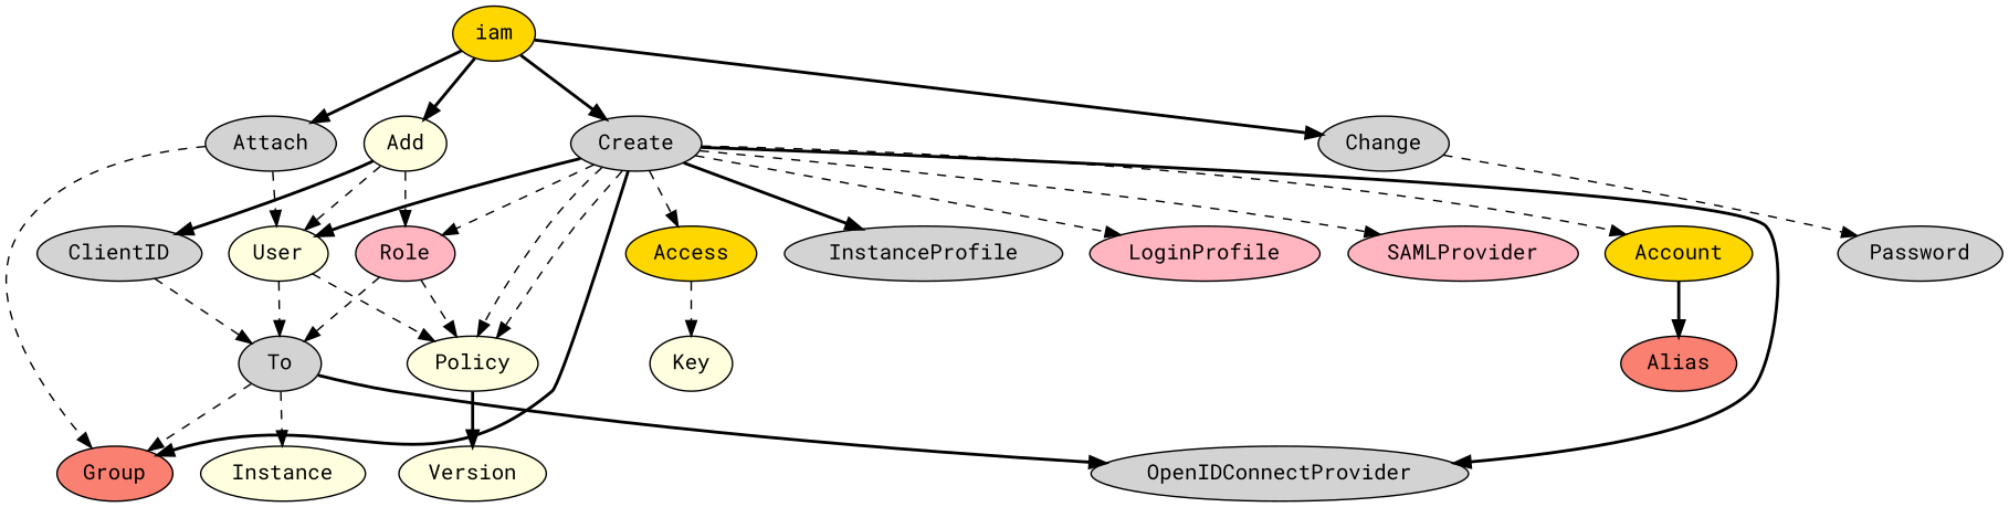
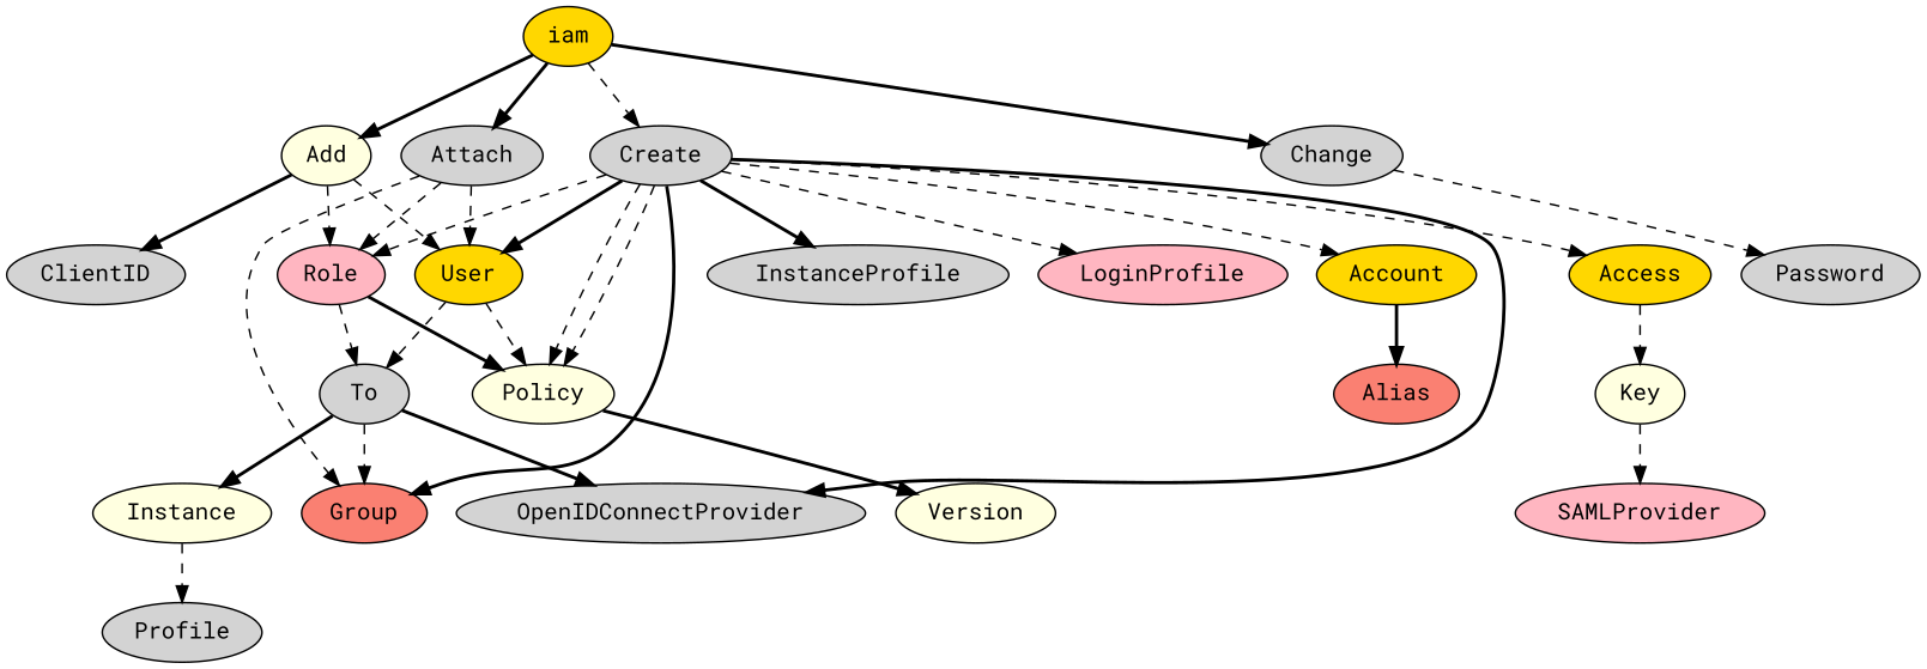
  digraph {
    fontname="Roboto Mono"
    node [fillcolor=lightgrey fontname="Roboto Mono" style=filled]
    edge [fontname="Roboto Mono" style=dashed]
    iam [fillcolor=gold]
    Add [fillcolor=lightyellow]
    Attach
    Change
    Create
    ClientID
    Role [fillcolor=lightpink]
-   User [fillcolor=lightyellow]
+   User [fillcolor=gold]
    Group [fillcolor=salmon]
    Password
    OpenIDConnectProvider
    Policy [fillcolor=lightyellow]
    Access [fillcolor=gold]
    Account [fillcolor=gold]
    InstanceProfile
    LoginProfile [fillcolor=lightpink]
    SAMLProvider [fillcolor=lightpink]
    To
    Instance [fillcolor=lightyellow]
+   Profile
    Version [fillcolor=lightyellow]
    Key [fillcolor=lightyellow]
    Alias [fillcolor=salmon]
    iam -> Add [style=bold]
    iam -> Attach [style=bold]
    iam -> Change [style=bold]
-   iam -> Create [style=bold]
+   iam -> Create
    Add -> ClientID [style=bold]
    Add -> Role
    Add -> User
+   Attach -> Role
    Attach -> User
    Attach -> Group
    Change -> Password
    Create -> Role
    Create -> User [style=bold]
    Create -> Group [style=bold]
    Create -> OpenIDConnectProvider [style=bold]
    Create -> Policy
    Create -> Policy
    Create -> Access
    Create -> Account
    Create -> InstanceProfile [style=bold]
    Create -> LoginProfile
-   Create -> SAMLProvider
-   ClientID -> To
-   Role -> Policy
+   Key -> SAMLProvider
+   Role -> Policy [style=bold]
    Role -> To
    User -> Policy
    User -> To
    Policy -> Version [style=bold]
    Access -> Key
    Account -> Alias [style=bold]
    To -> Group
    To -> OpenIDConnectProvider [style=bold]
-   To -> Instance
+   To -> Instance [style=bold]
+   Instance -> Profile
  }
